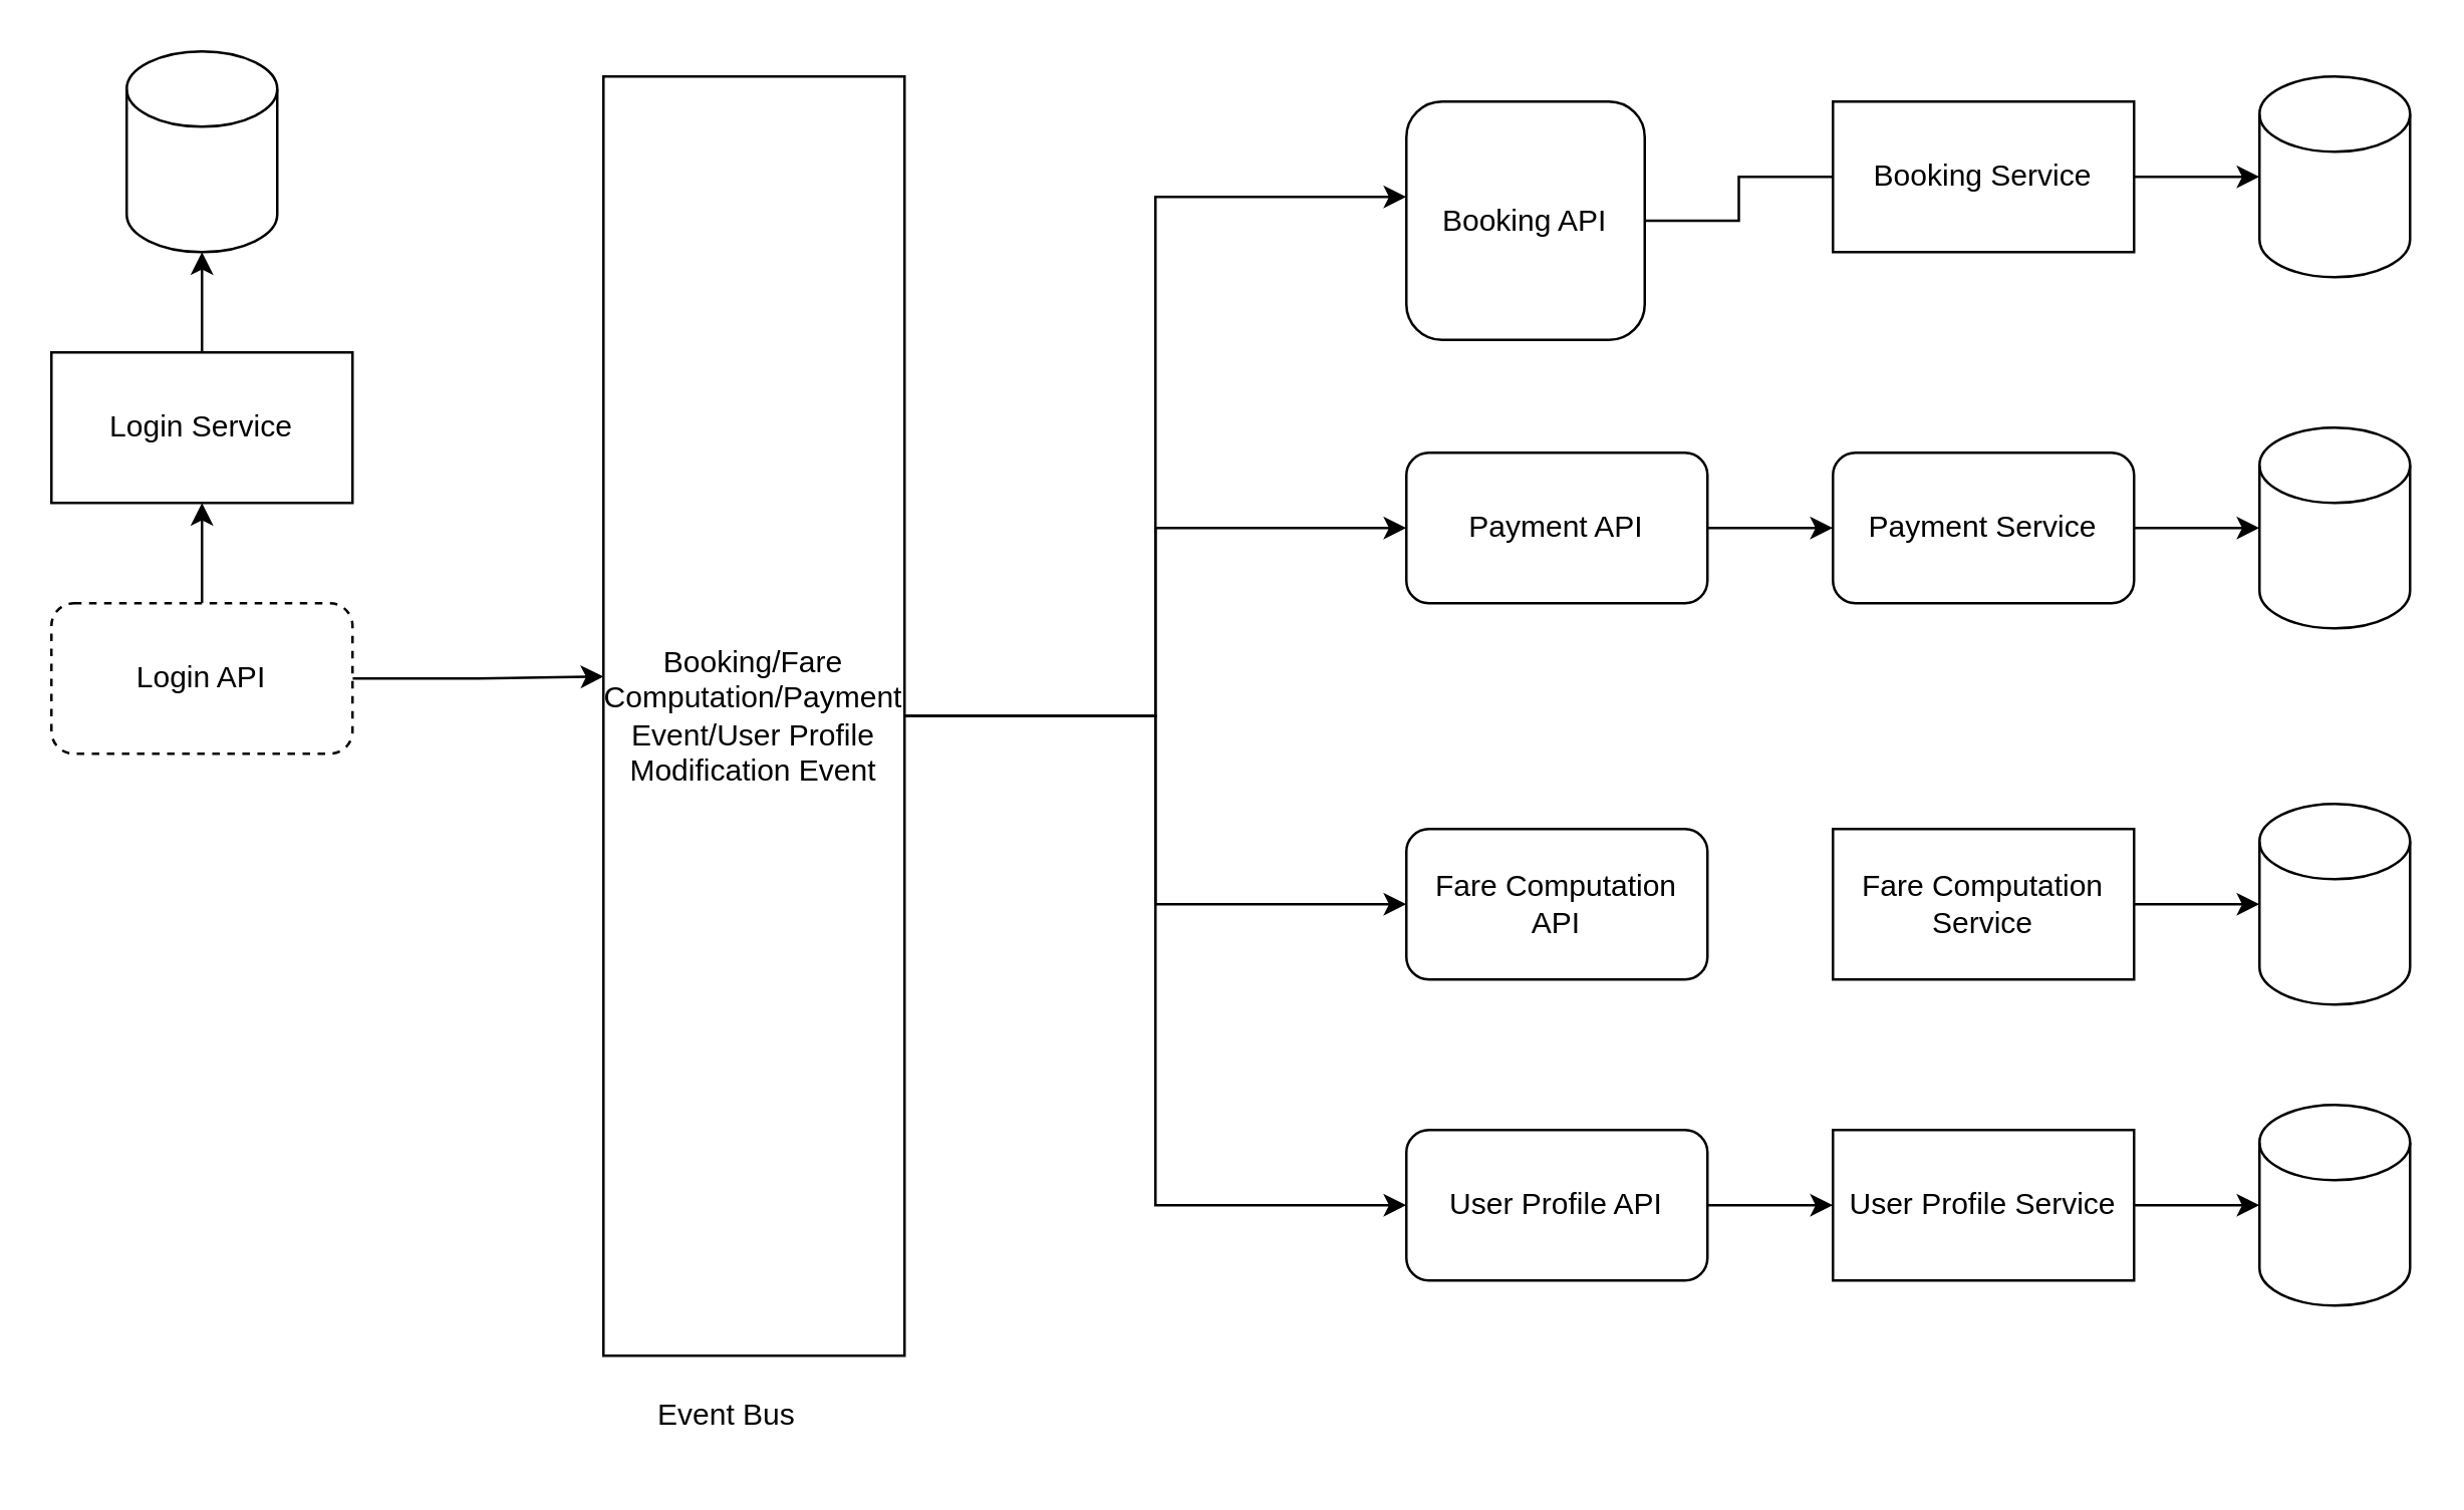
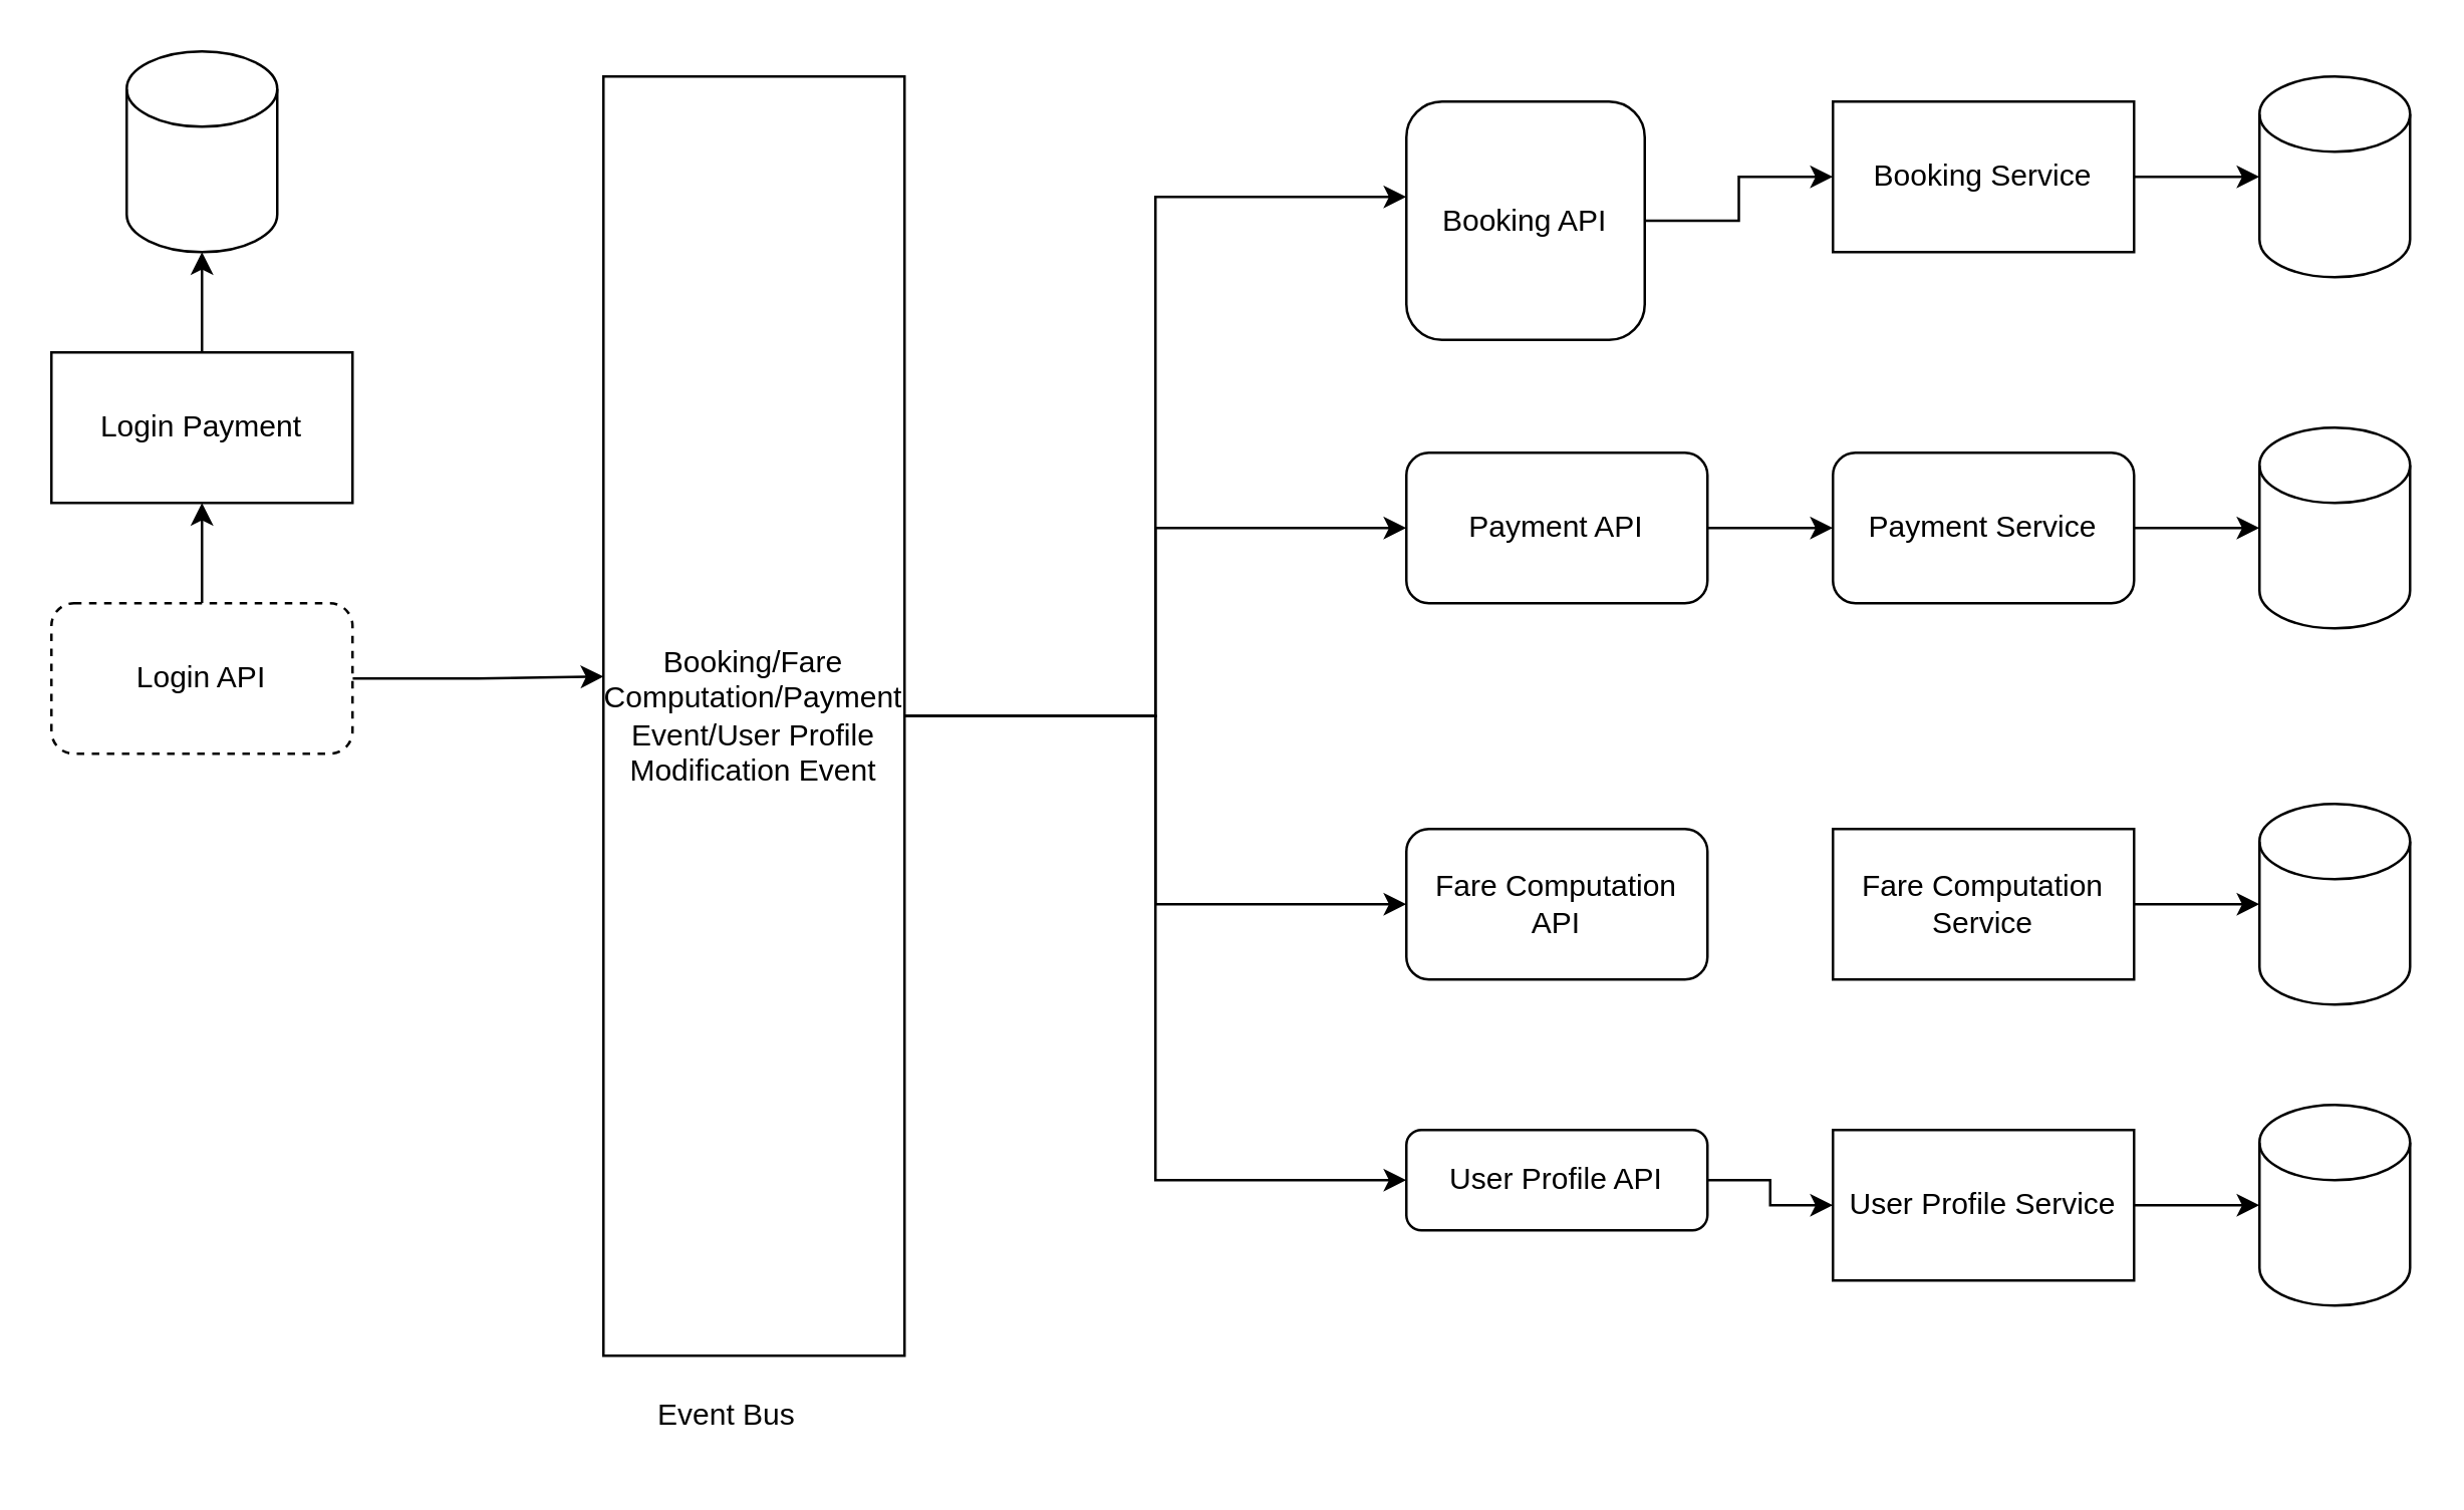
  <mxCell id="0" />
  <mxCell id="1" parent="0" />
  <mxCell id="2" style="edgeStyle=orthogonalEdgeStyle;rounded=0;orthogonalLoop=1;jettySize=auto;html=1;exitX=0.5;exitY=0;exitDx=0;exitDy=0;entryX=0.5;entryY=1;entryDx=0;entryDy=0;entryPerimeter=0;" edge="1" parent="1" source="3" target="4"><mxGeometry relative="1" as="geometry" /></mxCell>
- <mxCell id="3" value="Login Service" style="rounded=0;whiteSpace=wrap;html=1;" vertex="1" parent="1"><mxGeometry x="20" y="140" width="120" height="60" as="geometry" /></mxCell>
+ <mxCell id="3" value="Login Payment" style="rounded=0;whiteSpace=wrap;html=1;" vertex="1" parent="1"><mxGeometry x="20" y="140" width="120" height="60" as="geometry" /></mxCell>
  <mxCell id="4" value="" style="shape=cylinder3;whiteSpace=wrap;html=1;boundedLbl=1;backgroundOutline=1;size=15;" vertex="1" parent="1"><mxGeometry x="50" y="20" width="60" height="80" as="geometry" /></mxCell>
  <mxCell id="5" style="edgeStyle=orthogonalEdgeStyle;rounded=0;orthogonalLoop=1;jettySize=auto;html=1;exitX=1;exitY=0.5;exitDx=0;exitDy=0;entryX=0;entryY=0.5;entryDx=0;entryDy=0;entryPerimeter=0;" edge="1" parent="1" source="6" target="7"><mxGeometry relative="1" as="geometry" /></mxCell>
  <mxCell id="6" value="Booking Service" style="rounded=0;whiteSpace=wrap;html=1;" vertex="1" parent="1"><mxGeometry x="730" y="40" width="120" height="60" as="geometry" /></mxCell>
  <mxCell id="7" value="" style="shape=cylinder3;whiteSpace=wrap;html=1;boundedLbl=1;backgroundOutline=1;size=15;" vertex="1" parent="1"><mxGeometry x="900" y="30" width="60" height="80" as="geometry" /></mxCell>
  <mxCell id="8" style="edgeStyle=orthogonalEdgeStyle;rounded=0;orthogonalLoop=1;jettySize=auto;html=1;exitX=1;exitY=0.5;exitDx=0;exitDy=0;entryX=0;entryY=0.5;entryDx=0;entryDy=0;entryPerimeter=0;" edge="1" parent="1" source="9" target="10"><mxGeometry relative="1" as="geometry" /></mxCell>
  <mxCell id="9" value="Payment Service" style="whiteSpace=wrap;html=1;rounded=1;" vertex="1" parent="1"><mxGeometry x="730" y="180" width="120" height="60" as="geometry" /></mxCell>
  <mxCell id="10" value="" style="shape=cylinder3;whiteSpace=wrap;html=1;boundedLbl=1;backgroundOutline=1;size=15;" vertex="1" parent="1"><mxGeometry x="900" y="170" width="60" height="80" as="geometry" /></mxCell>
  <mxCell id="11" style="edgeStyle=orthogonalEdgeStyle;rounded=0;orthogonalLoop=1;jettySize=auto;html=1;exitX=1;exitY=0.5;exitDx=0;exitDy=0;entryX=0;entryY=0.5;entryDx=0;entryDy=0;" edge="1" parent="1" source="12" target="9"><mxGeometry relative="1" as="geometry" /></mxCell>
  <mxCell id="12" value="Payment API" style="rounded=1;whiteSpace=wrap;html=1;" vertex="1" parent="1"><mxGeometry x="560" y="180" width="120" height="60" as="geometry" /></mxCell>
  <mxCell id="13" style="edgeStyle=orthogonalEdgeStyle;rounded=0;orthogonalLoop=1;jettySize=auto;html=1;exitX=1;exitY=0.5;exitDx=0;exitDy=0;entryX=0;entryY=0.5;entryDx=0;entryDy=0;entryPerimeter=0;" edge="1" parent="1" source="14" target="15"><mxGeometry relative="1" as="geometry" /></mxCell>
  <mxCell id="14" value="Fare Computation Service" style="rounded=0;whiteSpace=wrap;html=1;" vertex="1" parent="1"><mxGeometry x="730" y="330" width="120" height="60" as="geometry" /></mxCell>
  <mxCell id="15" value="" style="shape=cylinder3;whiteSpace=wrap;html=1;boundedLbl=1;backgroundOutline=1;size=15;" vertex="1" parent="1"><mxGeometry x="900" y="320" width="60" height="80" as="geometry" /></mxCell>
  <mxCell id="16" value="Fare Computation API" style="rounded=1;whiteSpace=wrap;html=1;" vertex="1" parent="1"><mxGeometry x="560" y="330" width="120" height="60" as="geometry" /></mxCell>
  <mxCell id="17" style="edgeStyle=orthogonalEdgeStyle;rounded=0;orthogonalLoop=1;jettySize=auto;html=1;exitX=0.5;exitY=0;exitDx=0;exitDy=0;entryX=0.5;entryY=1;entryDx=0;entryDy=0;" edge="1" parent="1" source="19" target="3"><mxGeometry relative="1" as="geometry" /></mxCell>
  <mxCell id="18" style="edgeStyle=orthogonalEdgeStyle;rounded=0;orthogonalLoop=1;jettySize=auto;html=1;exitX=1;exitY=0.5;exitDx=0;exitDy=0;entryX=0;entryY=0.469;entryDx=0;entryDy=0;entryPerimeter=0;" edge="1" parent="1" source="19" target="24"><mxGeometry relative="1" as="geometry" /></mxCell>
  <mxCell id="19" value="Login API" style="rounded=1;whiteSpace=wrap;html=1;dashed=1;" vertex="1" parent="1"><mxGeometry x="20" y="240" width="120" height="60" as="geometry" /></mxCell>
  <mxCell id="20" style="edgeStyle=orthogonalEdgeStyle;rounded=0;orthogonalLoop=1;jettySize=auto;html=1;" edge="1" parent="1" source="24" target="12"><mxGeometry relative="1" as="geometry" /></mxCell>
  <mxCell id="21" style="edgeStyle=orthogonalEdgeStyle;rounded=0;orthogonalLoop=1;jettySize=auto;html=1;entryX=0;entryY=0.5;entryDx=0;entryDy=0;" edge="1" parent="1" source="24" target="16"><mxGeometry relative="1" as="geometry" /></mxCell>
  <mxCell id="22" style="edgeStyle=orthogonalEdgeStyle;rounded=0;orthogonalLoop=1;jettySize=auto;html=1;entryX=0;entryY=0.4;entryDx=0;entryDy=0;entryPerimeter=0;" edge="1" parent="1" source="24" target="27"><mxGeometry relative="1" as="geometry" /></mxCell>
  <mxCell id="23" style="edgeStyle=orthogonalEdgeStyle;rounded=0;orthogonalLoop=1;jettySize=auto;html=1;entryX=0;entryY=0.5;entryDx=0;entryDy=0;" edge="1" parent="1" source="24" target="32"><mxGeometry relative="1" as="geometry" /></mxCell>
  <mxCell id="24" value="Booking/Fare Computation/Payment Event/User Profile Modification Event" style="rounded=0;whiteSpace=wrap;html=1;" vertex="1" parent="1"><mxGeometry x="240" y="30" width="120" height="510" as="geometry" /></mxCell>
  <mxCell id="25" value="Event Bus" style="text;whiteSpace=wrap;html=1;" vertex="1" parent="1"><mxGeometry x="260" y="550" width="60" height="30" as="geometry" /></mxCell>
- <mxCell id="26" style="edgeStyle=orthogonalEdgeStyle;rounded=0;orthogonalLoop=1;jettySize=auto;html=1;exitX=1;exitY=0.5;exitDx=0;exitDy=0;entryX=0;entryY=0.5;entryDx=0;entryDy=0;endArrow=none;" edge="1" parent="1" source="27" target="6"><mxGeometry relative="1" as="geometry" /></mxCell>
+ <mxCell id="26" style="edgeStyle=orthogonalEdgeStyle;rounded=0;orthogonalLoop=1;jettySize=auto;html=1;exitX=1;exitY=0.5;exitDx=0;exitDy=0;entryX=0;entryY=0.5;entryDx=0;entryDy=0;" edge="1" parent="1" source="27" target="6"><mxGeometry relative="1" as="geometry" /></mxCell>
  <mxCell id="27" value="Booking API" style="rounded=1;whiteSpace=wrap;html=1;" vertex="1" parent="1"><mxGeometry x="560" y="40" width="95" height="95" as="geometry" /></mxCell>
  <mxCell id="28" style="edgeStyle=orthogonalEdgeStyle;rounded=0;orthogonalLoop=1;jettySize=auto;html=1;exitX=1;exitY=0.5;exitDx=0;exitDy=0;" edge="1" parent="1" source="29" target="30"><mxGeometry relative="1" as="geometry" /></mxCell>
  <mxCell id="29" value="User Profile Service" style="rounded=0;whiteSpace=wrap;html=1;" vertex="1" parent="1"><mxGeometry x="730" y="450" width="120" height="60" as="geometry" /></mxCell>
  <mxCell id="30" value="" style="shape=cylinder3;whiteSpace=wrap;html=1;boundedLbl=1;backgroundOutline=1;size=15;" vertex="1" parent="1"><mxGeometry x="900" y="440" width="60" height="80" as="geometry" /></mxCell>
  <mxCell id="31" style="edgeStyle=orthogonalEdgeStyle;rounded=0;orthogonalLoop=1;jettySize=auto;html=1;exitX=1;exitY=0.5;exitDx=0;exitDy=0;" edge="1" parent="1" source="32" target="29"><mxGeometry relative="1" as="geometry" /></mxCell>
- <mxCell id="32" value="User Profile API" style="rounded=1;whiteSpace=wrap;html=1;" vertex="1" parent="1"><mxGeometry x="560" y="450" width="120" height="60" as="geometry" /></mxCell>
+ <mxCell id="32" value="User Profile API" style="rounded=1;whiteSpace=wrap;html=1;" vertex="1" parent="1"><mxGeometry x="560" y="450" width="120" height="40" as="geometry" /></mxCell>
